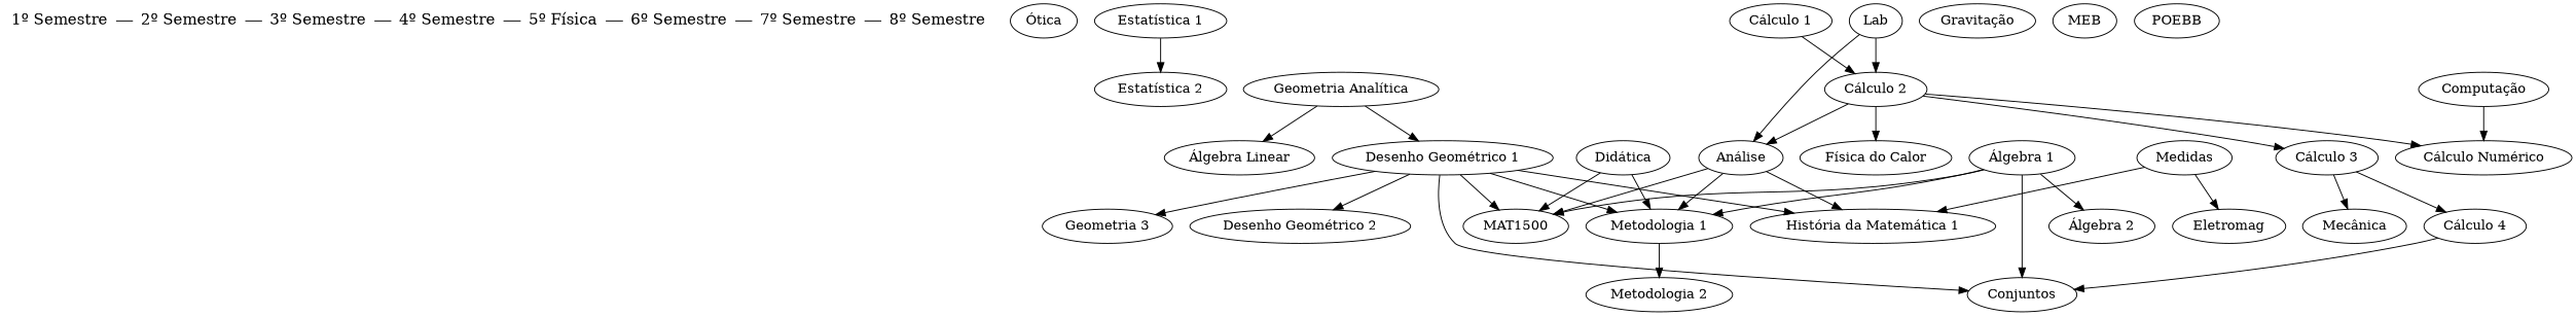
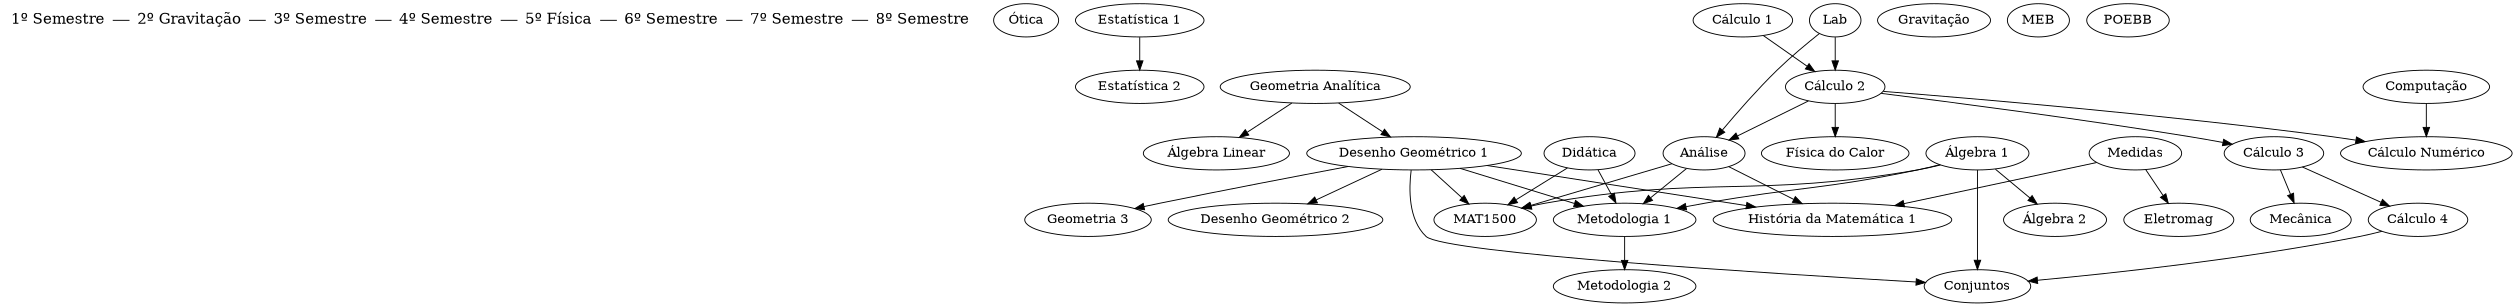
  digraph {
    rank=same
    "1º Semestre" [fontsize=16 shape=plaintext]
-   "2º Semestre" [fontsize=16 shape=plaintext]
+   "2º Semestre" [fontsize=16 shape=plaintext label="2º Gravitação"]
    "3º Semestre" [fontsize=16 shape=plaintext]
    "4º Semestre" [fontsize=16 shape=plaintext]
    n5 [fontsize=16 label="5º Física" shape=plaintext]
    "6º Semestre" [fontsize=16 shape=plaintext]
    "7º Semestre" [fontsize=16 shape=plaintext]
    "8º Semestre" [fontsize=16 shape=plaintext]
    "Ótica"
    "Estatística 1"
    "Estatística 2"
    "Geometria Analítica"
    "Álgebra Linear"
    "Desenho Geométrico 1"
    MAT1500
    "História da Matemática 1"
    "Metodologia 1"
    Conjuntos
    "Desenho Geométrico 2"
    "Geometria 3"
    "Cálculo 1"
    "Cálculo 2"
    "Análise"
    "Cálculo 3"
    "Física do Calor"
    "Cálculo Numérico"
    Lab
    "Gravitação"
    "Mecânica"
    "Cálculo 4"
    MEB
    Medidas
    Eletromag
    "Computação"
    "Álgebra 1"
    "Álgebra 2"
    "Metodologia 2"
    "Didática"
    POEBB
    subgraph sub_1 {
      "1º Semestre"
      "2º Semestre"
      "3º Semestre"
      "4º Semestre"
      n5
      "6º Semestre"
      "7º Semestre"
      "8º Semestre"
    }
    "1º Semestre" -> "2º Semestre" [dir=none]
    "2º Semestre" -> "3º Semestre" [dir=none]
    "3º Semestre" -> "4º Semestre" [dir=none]
    "4º Semestre" -> n5 [dir=none]
    n5 -> "6º Semestre" [dir=none]
    "6º Semestre" -> "7º Semestre" [dir=none]
    "7º Semestre" -> "8º Semestre" [dir=none]
    "Estatística 1" -> "Estatística 2"
    "Geometria Analítica" -> "Álgebra Linear"
    "Geometria Analítica" -> "Desenho Geométrico 1"
    "Desenho Geométrico 1" -> MAT1500
    "Desenho Geométrico 1" -> "História da Matemática 1"
    "Desenho Geométrico 1" -> "Metodologia 1"
    "Desenho Geométrico 1" -> Conjuntos
    "Desenho Geométrico 1" -> "Desenho Geométrico 2"
    "Desenho Geométrico 1" -> "Geometria 3"
    "Metodologia 1" -> "Metodologia 2"
    "Cálculo 1" -> "Cálculo 2"
    "Cálculo 2" -> "Análise"
    "Cálculo 2" -> "Cálculo 3"
    "Cálculo 2" -> "Física do Calor"
    "Cálculo 2" -> "Cálculo Numérico"
    "Análise" -> MAT1500
    "Análise" -> "História da Matemática 1"
    "Análise" -> "Metodologia 1"
    "Cálculo 3" -> "Mecânica"
    "Cálculo 3" -> "Cálculo 4"
    Lab -> "Cálculo 2"
    Lab -> "Análise"
    "Cálculo 4" -> Conjuntos
    Medidas -> "História da Matemática 1"
    Medidas -> Eletromag
    "Computação" -> "Cálculo Numérico"
    "Álgebra 1" -> MAT1500
    "Álgebra 1" -> "Metodologia 1"
    "Álgebra 1" -> Conjuntos
    "Álgebra 1" -> "Álgebra 2"
    "Didática" -> MAT1500
    "Didática" -> "Metodologia 1"
  }
